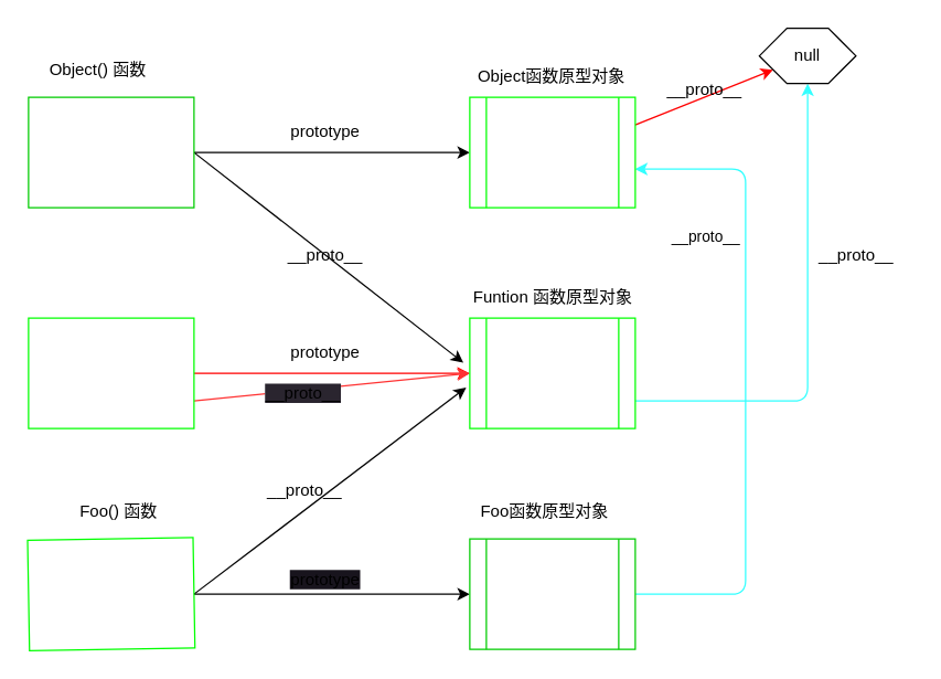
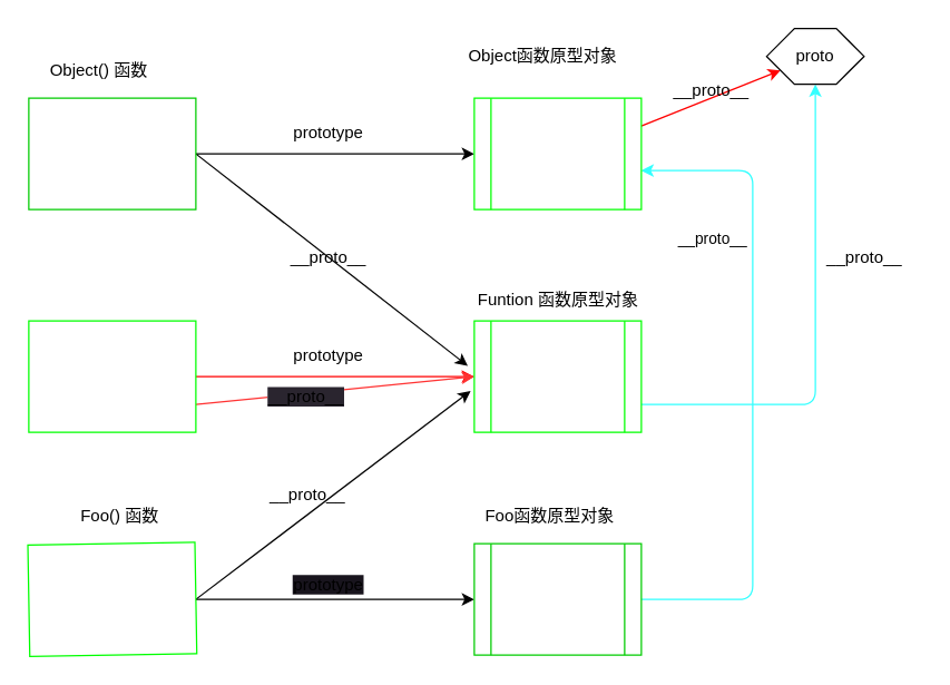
  <mxCell id="0" />
  <mxCell id="1" parent="0" />
  <mxCell id="2" value="" style="edgeStyle=none;html=1;" parent="1" source="4" target="13" edge="1"><mxGeometry relative="1" as="geometry" /></mxCell>
  <mxCell id="3" style="edgeStyle=none;html=1;entryX=-0.022;entryY=0.629;entryDx=0;entryDy=0;entryPerimeter=0;" parent="1" target="10" edge="1"><mxGeometry relative="1" as="geometry"><mxPoint x="140" y="430" as="sourcePoint" /></mxGeometry></mxCell>
  <mxCell id="4" value="" style="whiteSpace=wrap;html=1;rotation=-1;strokeColor=#00FF00;" parent="1" vertex="1"><mxGeometry x="20" y="390" width="120" height="80" as="geometry" /></mxCell>
  <mxCell id="5" value="" style="edgeStyle=none;html=1;fillColor=#FF0000;strokeColor=#FF0000;" parent="1" source="8" target="10" edge="1"><mxGeometry relative="1" as="geometry" /></mxCell>
  <mxCell id="6" style="edgeStyle=none;html=1;exitX=1;exitY=0.75;exitDx=0;exitDy=0;entryX=0;entryY=0.5;entryDx=0;entryDy=0;strokeColor=#FF3333;" parent="1" source="8" target="10" edge="1"><mxGeometry relative="1" as="geometry" /></mxCell>
  <mxCell id="7" value="&lt;span style=&quot;font-size: 12px; background-color: rgb(42, 37, 47);&quot;&gt;__proto__&lt;/span&gt;" style="edgeLabel;html=1;align=center;verticalAlign=middle;resizable=0;points=[];" parent="6" vertex="1" connectable="0"><mxGeometry x="-0.209" y="-2" relative="1" as="geometry"><mxPoint as="offset" /></mxGeometry></mxCell>
  <mxCell id="8" value="" style="whiteSpace=wrap;html=1;strokeColor=#00FF00;" parent="1" vertex="1"><mxGeometry x="20" y="230" width="120" height="80" as="geometry" /></mxCell>
  <mxCell id="9" style="edgeStyle=orthogonalEdgeStyle;html=1;exitX=1;exitY=0.75;exitDx=0;exitDy=0;strokeColor=#33FFFF;" parent="1" source="10" edge="1" target="30"><mxGeometry relative="1" as="geometry"><mxPoint x="530" y="110" as="targetPoint" /></mxGeometry></mxCell>
  <mxCell id="10" value="" style="shape=process;whiteSpace=wrap;html=1;backgroundOutline=1;strokeColor=#00FF00;" parent="1" vertex="1"><mxGeometry x="340" y="230" width="120" height="80" as="geometry" /></mxCell>
  <mxCell id="11" style="edgeStyle=orthogonalEdgeStyle;html=1;exitX=1;exitY=0.5;exitDx=0;exitDy=0;strokeColor=#33FFFF;entryX=0.999;entryY=0.65;entryDx=0;entryDy=0;entryPerimeter=0;" parent="1" source="13" edge="1" target="24"><mxGeometry relative="1" as="geometry"><mxPoint x="500" y="140" as="targetPoint" /><Array as="points"><mxPoint x="540" y="430" /><mxPoint x="540" y="122" /></Array></mxGeometry></mxCell>
  <mxCell id="12" value="__proto__" style="edgeLabel;html=1;align=center;verticalAlign=middle;resizable=0;points=[];" parent="11" vertex="1" connectable="0"><mxGeometry x="0.405" y="-1" relative="1" as="geometry"><mxPoint x="-31" y="-11" as="offset" /></mxGeometry></mxCell>
  <mxCell id="13" value="" style="shape=process;whiteSpace=wrap;html=1;backgroundOutline=1;strokeColor=#00CC00;" parent="1" vertex="1"><mxGeometry x="340" y="390" width="120" height="80" as="geometry" /></mxCell>
  <mxCell id="14" value="Foo() 函数" style="text;html=1;align=center;verticalAlign=middle;resizable=0;points=[];autosize=1;strokeColor=none;fillColor=none;" parent="1" vertex="1"><mxGeometry x="45" y="355" width="80" height="30" as="geometry" /></mxCell>
  <mxCell id="15" value="Foo函数原型对象" style="text;html=1;align=center;verticalAlign=middle;resizable=0;points=[];autosize=1;strokeColor=none;fillColor=none;" parent="1" vertex="1"><mxGeometry x="334" y="355" width="120" height="30" as="geometry" /></mxCell>
  <mxCell id="16" value="Funtion 函数原型对象" style="text;html=1;align=center;verticalAlign=middle;resizable=0;points=[];autosize=1;strokeColor=none;fillColor=none;" parent="1" vertex="1"><mxGeometry x="330" y="200" width="140" height="30" as="geometry" /></mxCell>
  <mxCell id="17" value="&lt;span style=&quot;background-color: rgb(24, 20, 29);&quot;&gt;prototype&lt;/span&gt;" style="text;html=1;align=center;verticalAlign=middle;resizable=0;points=[];autosize=1;strokeColor=none;fillColor=none;" parent="1" vertex="1"><mxGeometry x="200" y="405" width="70" height="30" as="geometry" /></mxCell>
  <mxCell id="18" value="__proto__" style="text;html=1;align=center;verticalAlign=middle;resizable=0;points=[];autosize=1;strokeColor=none;fillColor=none;" parent="1" vertex="1"><mxGeometry x="180" y="340" width="80" height="30" as="geometry" /></mxCell>
  <mxCell id="19" value="&lt;span style=&quot;&quot;&gt;prototype&lt;/span&gt;" style="text;html=1;align=center;verticalAlign=middle;resizable=0;points=[];autosize=1;strokeColor=none;fillColor=none;" parent="1" vertex="1"><mxGeometry x="200" y="240" width="70" height="30" as="geometry" /></mxCell>
  <mxCell id="20" value="" style="edgeStyle=none;html=1;" parent="1" source="22" target="24" edge="1"><mxGeometry relative="1" as="geometry" /></mxCell>
  <mxCell id="21" style="edgeStyle=none;html=1;exitX=1;exitY=0.5;exitDx=0;exitDy=0;entryX=-0.039;entryY=0.404;entryDx=0;entryDy=0;entryPerimeter=0;" parent="1" source="22" target="10" edge="1"><mxGeometry relative="1" as="geometry" /></mxCell>
  <mxCell id="22" value="" style="whiteSpace=wrap;html=1;strokeColor=#00CC00;" parent="1" vertex="1"><mxGeometry x="20" y="70" width="120" height="80" as="geometry" /></mxCell>
  <mxCell id="23" style="edgeStyle=none;html=1;exitX=1;exitY=0.25;exitDx=0;exitDy=0;strokeColor=#FF0000;" parent="1" source="24" target="30" edge="1"><mxGeometry relative="1" as="geometry" /></mxCell>
  <mxCell id="24" value="" style="shape=process;whiteSpace=wrap;html=1;backgroundOutline=1;strokeColor=#00FF00;" parent="1" vertex="1"><mxGeometry x="340" y="70" width="120" height="80" as="geometry" /></mxCell>
  <mxCell id="25" value="Object() 函数" style="text;html=1;align=center;verticalAlign=middle;resizable=0;points=[];autosize=1;strokeColor=none;fillColor=none;" parent="1" vertex="1"><mxGeometry x="25" y="35" width="90" height="30" as="geometry" /></mxCell>
- <mxCell id="26" value="Object函数原型对象" style="text;html=1;align=center;verticalAlign=middle;resizable=0;points=[];autosize=1;strokeColor=none;fillColor=none;" parent="1" vertex="1"><mxGeometry x="334" y="40" width="130" height="30" as="geometry" /></mxCell>
+ <mxCell id="26" value="Object函数原型对象" style="text;html=1;align=center;verticalAlign=middle;resizable=0;points=[];autosize=1;strokeColor=none;fillColor=none;" parent="1" vertex="1"><mxGeometry x="324" y="25" width="130" height="30" as="geometry" /></mxCell>
  <mxCell id="27" value="prototype" style="text;html=1;align=center;verticalAlign=middle;resizable=0;points=[];autosize=1;strokeColor=none;fillColor=none;" parent="1" vertex="1"><mxGeometry x="200" y="80" width="70" height="30" as="geometry" /></mxCell>
  <mxCell id="28" value="__proto__" style="text;html=1;align=center;verticalAlign=middle;resizable=0;points=[];autosize=1;strokeColor=none;fillColor=none;" parent="1" vertex="1"><mxGeometry x="195" y="170" width="80" height="30" as="geometry" /></mxCell>
  <mxCell id="29" value="__proto__" style="text;html=1;align=center;verticalAlign=middle;resizable=0;points=[];autosize=1;strokeColor=none;fillColor=none;" parent="1" vertex="1"><mxGeometry x="580" y="170" width="80" height="30" as="geometry" /></mxCell>
- <mxCell id="30" value="null" style="shape=hexagon;perimeter=hexagonPerimeter2;whiteSpace=wrap;html=1;fixedSize=1;" parent="1" vertex="1"><mxGeometry x="550" y="20" width="70" height="40" as="geometry" /></mxCell>
+ <mxCell id="30" value="proto" style="shape=hexagon;perimeter=hexagonPerimeter2;whiteSpace=wrap;html=1;fixedSize=1;" parent="1" vertex="1"><mxGeometry x="550" y="20" width="70" height="40" as="geometry" /></mxCell>
  <mxCell id="31" value="__proto__" style="text;html=1;align=center;verticalAlign=middle;resizable=0;points=[];autosize=1;strokeColor=none;fillColor=none;" parent="1" vertex="1"><mxGeometry x="470" y="50" width="80" height="30" as="geometry" /></mxCell>
